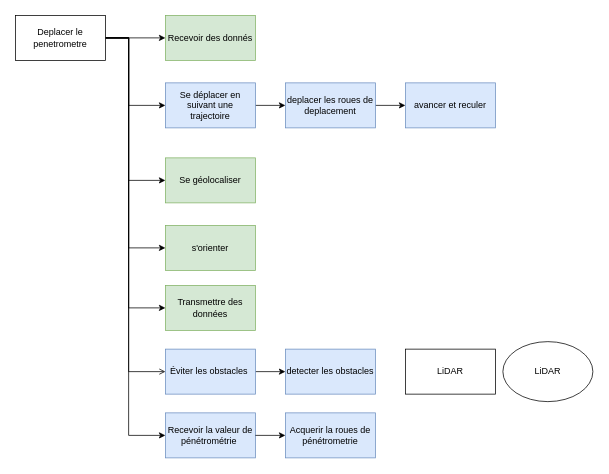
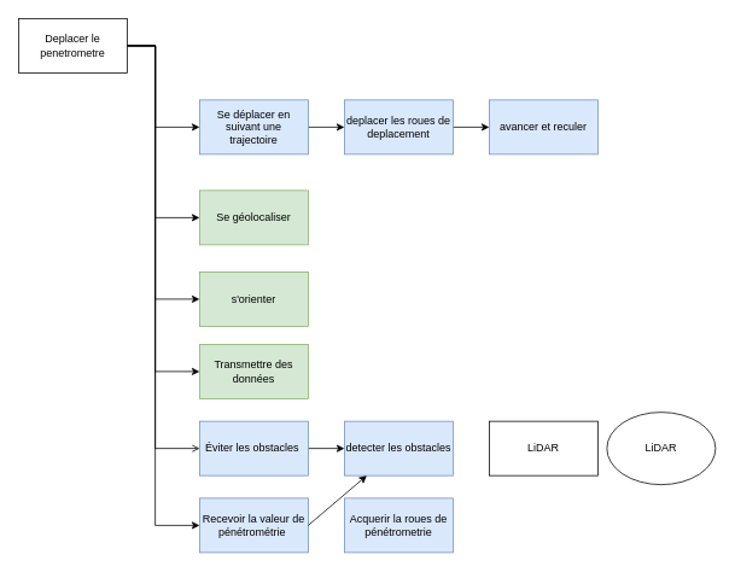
  <mxCell id="0" />
  <mxCell id="1" parent="0" />
- <mxCell id="2" style="edgeStyle=orthogonalEdgeStyle;rounded=0;orthogonalLoop=1;jettySize=auto;html=1;exitX=1;exitY=0.5;exitDx=0;exitDy=0;entryX=0;entryY=0.5;entryDx=0;entryDy=0;" parent="1" source="9" target="10" edge="1"><mxGeometry relative="1" as="geometry" /></mxCell>
  <mxCell id="3" style="edgeStyle=orthogonalEdgeStyle;rounded=0;orthogonalLoop=1;jettySize=auto;html=1;exitX=1;exitY=0.5;exitDx=0;exitDy=0;entryX=0;entryY=0.5;entryDx=0;entryDy=0;" parent="1" source="9" target="15" edge="1"><mxGeometry relative="1" as="geometry"><mxPoint x="170" y="150" as="targetPoint" /><Array as="points"><mxPoint x="171" y="50" /><mxPoint x="171" y="140" /></Array></mxGeometry></mxCell>
  <mxCell id="4" style="edgeStyle=orthogonalEdgeStyle;rounded=0;orthogonalLoop=1;jettySize=auto;html=1;exitX=1;exitY=0.5;exitDx=0;exitDy=0;entryX=0;entryY=0.5;entryDx=0;entryDy=0;" parent="1" source="9" target="11" edge="1"><mxGeometry relative="1" as="geometry"><mxPoint x="170" y="250" as="targetPoint" /><Array as="points"><mxPoint x="171" y="50" /><mxPoint x="171" y="240" /></Array></mxGeometry></mxCell>
  <mxCell id="5" style="edgeStyle=orthogonalEdgeStyle;rounded=0;orthogonalLoop=1;jettySize=auto;html=1;exitX=1;exitY=0.5;exitDx=0;exitDy=0;entryX=0;entryY=0.5;entryDx=0;entryDy=0;" parent="1" source="9" target="12" edge="1"><mxGeometry relative="1" as="geometry"><mxPoint x="170" y="330" as="targetPoint" /><Array as="points"><mxPoint x="171" y="50" /><mxPoint x="171" y="330" /></Array></mxGeometry></mxCell>
  <mxCell id="6" style="edgeStyle=orthogonalEdgeStyle;rounded=0;orthogonalLoop=1;jettySize=auto;html=1;exitX=1;exitY=0.5;exitDx=0;exitDy=0;entryX=0;entryY=0.5;entryDx=0;entryDy=0;" parent="1" source="9" target="13" edge="1"><mxGeometry relative="1" as="geometry"><mxPoint x="170" y="410" as="targetPoint" /><Array as="points"><mxPoint x="171" y="50" /><mxPoint x="171" y="410" /></Array></mxGeometry></mxCell>
  <mxCell id="7" style="edgeStyle=orthogonalEdgeStyle;rounded=0;orthogonalLoop=1;jettySize=auto;html=1;exitX=1;exitY=0.5;exitDx=0;exitDy=0;entryX=0;entryY=0.5;entryDx=0;entryDy=0;endArrow=open;" parent="1" source="9" target="17" edge="1"><mxGeometry relative="1" as="geometry"><mxPoint x="170" y="490" as="targetPoint" /><Array as="points"><mxPoint x="171" y="50" /><mxPoint x="171" y="495" /></Array></mxGeometry></mxCell>
  <mxCell id="8" style="edgeStyle=orthogonalEdgeStyle;rounded=0;orthogonalLoop=1;jettySize=auto;html=1;exitX=1;exitY=0.5;exitDx=0;exitDy=0;entryX=0;entryY=0.5;entryDx=0;entryDy=0;" parent="1" source="9" target="18" edge="1"><mxGeometry relative="1" as="geometry"><mxPoint x="170" y="580" as="targetPoint" /><Array as="points"><mxPoint x="171" y="50" /><mxPoint x="171" y="580" /></Array></mxGeometry></mxCell>
  <mxCell id="9" value="Deplacer le penetrometre" style="rounded=0;whiteSpace=wrap;html=1;" parent="1" vertex="1"><mxGeometry x="20" y="20" width="120" height="60" as="geometry" /></mxCell>
- <mxCell id="10" value="Recevoir des donnés" style="rounded=0;whiteSpace=wrap;html=1;fillColor=#d5e8d4;strokeColor=#82b366;" parent="1" vertex="1"><mxGeometry x="220" y="20" width="120" height="60" as="geometry" /></mxCell>
  <mxCell id="11" value="Se géolocaliser" style="rounded=0;whiteSpace=wrap;html=1;fillColor=#d5e8d4;strokeColor=#82b366;" parent="1" vertex="1"><mxGeometry x="220" y="210" width="120" height="60" as="geometry" /></mxCell>
  <mxCell id="12" value="s'orienter" style="rounded=0;whiteSpace=wrap;html=1;fillColor=#d5e8d4;strokeColor=#82b366;" parent="1" vertex="1"><mxGeometry x="220" y="300" width="120" height="60" as="geometry" /></mxCell>
  <mxCell id="13" value="Transmettre des données" style="rounded=0;whiteSpace=wrap;html=1;fillColor=#d5e8d4;strokeColor=#82b366;" parent="1" vertex="1"><mxGeometry x="220" y="380" width="120" height="60" as="geometry" /></mxCell>
  <mxCell id="14" style="edgeStyle=orthogonalEdgeStyle;rounded=0;orthogonalLoop=1;jettySize=auto;html=1;exitX=1;exitY=0.5;exitDx=0;exitDy=0;entryX=0;entryY=0.5;entryDx=0;entryDy=0;" parent="1" source="15" target="20" edge="1"><mxGeometry relative="1" as="geometry" /></mxCell>
  <mxCell id="15" value="Se déplacer en suivant une&lt;br/&gt;trajectoire" style="rounded=0;whiteSpace=wrap;html=1;fillColor=#dae8fc;strokeColor=#6c8ebf;" parent="1" vertex="1"><mxGeometry x="220" y="110" width="120" height="60" as="geometry" /></mxCell>
  <mxCell id="16" style="edgeStyle=orthogonalEdgeStyle;rounded=0;orthogonalLoop=1;jettySize=auto;html=1;exitX=1;exitY=0.5;exitDx=0;exitDy=0;entryX=0;entryY=0.5;entryDx=0;entryDy=0;" parent="1" source="17" target="21" edge="1"><mxGeometry relative="1" as="geometry" /></mxCell>
  <mxCell id="17" value="Éviter les obstacles&amp;nbsp;" style="rounded=0;whiteSpace=wrap;html=1;fillColor=#dae8fc;strokeColor=#6c8ebf;" parent="1" vertex="1"><mxGeometry x="220" y="465" width="120" height="60" as="geometry" /></mxCell>
  <mxCell id="18" value="Recevoir la valeur de&lt;br/&gt;pénétrométrie&amp;nbsp;" style="rounded=0;whiteSpace=wrap;html=1;fillColor=#dae8fc;strokeColor=#6c8ebf;" parent="1" vertex="1"><mxGeometry x="220" y="550" width="120" height="60" as="geometry" /></mxCell>
  <mxCell id="19" style="edgeStyle=orthogonalEdgeStyle;rounded=0;orthogonalLoop=1;jettySize=auto;html=1;exitX=1;exitY=0.5;exitDx=0;exitDy=0;entryX=0;entryY=0.5;entryDx=0;entryDy=0;" parent="1" source="20" target="22" edge="1"><mxGeometry relative="1" as="geometry" /></mxCell>
  <mxCell id="20" value="deplacer les roues de deplacement" style="rounded=0;whiteSpace=wrap;html=1;fillColor=#dae8fc;strokeColor=#6c8ebf;" parent="1" vertex="1"><mxGeometry x="380" y="110" width="120" height="60" as="geometry" /></mxCell>
  <mxCell id="21" value="detecter les obstacles" style="rounded=0;whiteSpace=wrap;html=1;fillColor=#dae8fc;strokeColor=#6c8ebf;" parent="1" vertex="1"><mxGeometry x="380" y="465" width="120" height="60" as="geometry" /></mxCell>
  <mxCell id="22" value="avancer et reculer" style="rounded=0;whiteSpace=wrap;html=1;fillColor=#dae8fc;strokeColor=#6c8ebf;" parent="1" vertex="1"><mxGeometry x="540" y="110" width="120" height="60" as="geometry" /></mxCell>
  <mxCell id="23" value="Acquerir la roues de pénétrometrie" style="rounded=0;whiteSpace=wrap;html=1;fillColor=#dae8fc;strokeColor=#6c8ebf;" parent="1" vertex="1"><mxGeometry x="380" y="550" width="120" height="60" as="geometry" /></mxCell>
- <mxCell id="24" value="" style="endArrow=classic;html=1;rounded=0;exitX=1;exitY=0.5;exitDx=0;exitDy=0;entryX=0;entryY=0.5;entryDx=0;entryDy=0;" parent="1" source="18" target="23" edge="1"><mxGeometry width="50" height="50" relative="1" as="geometry"><mxPoint x="370" y="380" as="sourcePoint" /><mxPoint x="420" y="330" as="targetPoint" /></mxGeometry></mxCell>
+ <mxCell id="24" value="" style="endArrow=classic;html=1;rounded=0;exitX=1;exitY=0.5;exitDx=0;exitDy=0;" parent="1" source="18" target="21" edge="1"><mxGeometry width="50" height="50" relative="1" as="geometry"><mxPoint x="370" y="380" as="sourcePoint" /><mxPoint x="420" y="330" as="targetPoint" /></mxGeometry></mxCell>
  <mxCell id="25" value="LiDAR" style="rounded=0;whiteSpace=wrap;html=1;" parent="1" vertex="1"><mxGeometry x="540" y="465" width="120" height="60" as="geometry" /></mxCell>
  <mxCell id="26" value="LiDAR" style="ellipse;whiteSpace=wrap;html=1;" parent="1" vertex="1"><mxGeometry x="670" y="455" width="120" height="80" as="geometry" /></mxCell>
